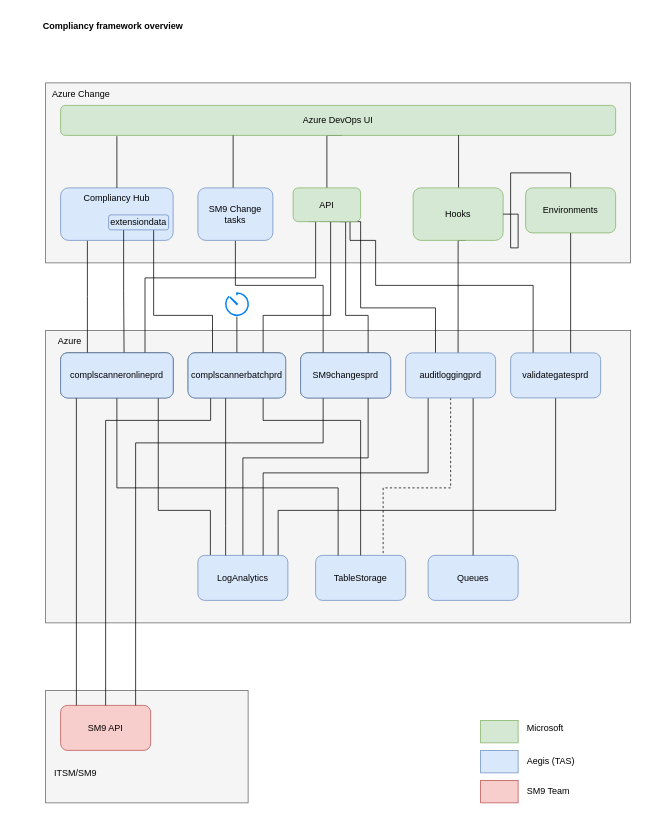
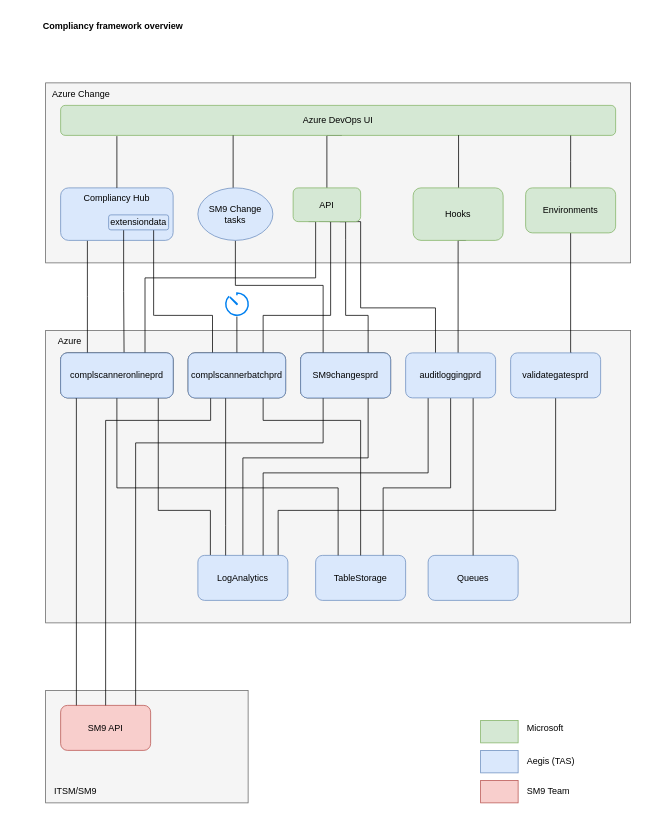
  <mxCell id="0" />
  <mxCell id="1" parent="0" />
  <mxCell id="2" value="" style="rounded=0;whiteSpace=wrap;html=1;fillColor=#f5f5f5;fontColor=#333333;strokeColor=#666666;" parent="1" vertex="1"><mxGeometry x="60" y="920" width="270" height="150" as="geometry" /></mxCell>
  <mxCell id="3" value="" style="rounded=0;whiteSpace=wrap;html=1;fillColor=#f5f5f5;fontColor=#333333;strokeColor=#666666;" parent="1" vertex="1"><mxGeometry x="60" y="440" width="780" height="390" as="geometry" /></mxCell>
  <mxCell id="4" value="" style="rounded=0;whiteSpace=wrap;html=1;fillColor=#f5f5f5;fontColor=#333333;strokeColor=#666666;" parent="1" vertex="1"><mxGeometry x="60" y="110" width="780" height="240" as="geometry" /></mxCell>
  <mxCell id="5" style="edgeStyle=orthogonalEdgeStyle;rounded=0;orthogonalLoop=1;jettySize=auto;html=1;entryX=0.238;entryY=0.011;entryDx=0;entryDy=0;entryPerimeter=0;endArrow=none;endFill=0;" parent="1" source="6" target="23" edge="1"><mxGeometry relative="1" as="geometry"><Array as="points"><mxPoint x="116" y="395" /></Array><mxPoint x="154" y="470" as="targetPoint" /></mxGeometry></mxCell>
  <mxCell id="6" value="Compliancy Hub" style="rounded=1;whiteSpace=wrap;html=1;verticalAlign=top;fillColor=#dae8fc;strokeColor=#6c8ebf;" parent="1" vertex="1"><mxGeometry x="80" y="250" width="150" height="70" as="geometry" /></mxCell>
  <mxCell id="7" style="edgeStyle=orthogonalEdgeStyle;rounded=0;orthogonalLoop=1;jettySize=auto;html=1;entryX=0.5;entryY=0;entryDx=0;entryDy=0;endArrow=none;endFill=0;" parent="1" target="6" edge="1"><mxGeometry relative="1" as="geometry"><mxPoint x="155" y="181" as="sourcePoint" /><Array as="points"><mxPoint x="155" y="181" /></Array></mxGeometry></mxCell>
  <mxCell id="8" style="edgeStyle=orthogonalEdgeStyle;rounded=0;orthogonalLoop=1;jettySize=auto;html=1;entryX=0.5;entryY=0;entryDx=0;entryDy=0;fontSize=12;endArrow=none;endFill=0;" parent="1" target="52" edge="1"><mxGeometry relative="1" as="geometry"><mxPoint x="455" y="180" as="sourcePoint" /><Array as="points"><mxPoint x="455" y="180" /></Array></mxGeometry></mxCell>
  <mxCell id="9" value="Azure DevOps UI" style="rounded=1;whiteSpace=wrap;html=1;fillColor=#d5e8d4;strokeColor=#82b366;" parent="1" vertex="1"><mxGeometry x="80" y="140" width="740" height="40" as="geometry" /></mxCell>
  <mxCell id="10" style="edgeStyle=orthogonalEdgeStyle;rounded=0;orthogonalLoop=1;jettySize=auto;html=1;entryX=0.868;entryY=1.004;entryDx=0;entryDy=0;endArrow=none;endFill=0;exitX=0.139;exitY=-0.007;exitDx=0;exitDy=0;entryPerimeter=0;exitPerimeter=0;" parent="1" source="13" target="23" edge="1"><mxGeometry relative="1" as="geometry"><Array as="points"><mxPoint x="280" y="680" /><mxPoint x="210" y="680" /></Array></mxGeometry></mxCell>
  <mxCell id="11" style="edgeStyle=orthogonalEdgeStyle;rounded=0;orthogonalLoop=1;jettySize=auto;html=1;entryX=0.75;entryY=1;entryDx=0;entryDy=0;fontSize=8;endArrow=none;endFill=0;exitX=0.5;exitY=0;exitDx=0;exitDy=0;" parent="1" source="13" target="26" edge="1"><mxGeometry relative="1" as="geometry"><Array as="points"><mxPoint x="323" y="610" /><mxPoint x="490" y="610" /></Array></mxGeometry></mxCell>
  <mxCell id="12" style="edgeStyle=orthogonalEdgeStyle;rounded=0;orthogonalLoop=1;jettySize=auto;html=1;exitX=0.892;exitY=-0.004;exitDx=0;exitDy=0;entryX=0.5;entryY=1;entryDx=0;entryDy=0;fontSize=8;endArrow=none;endFill=0;exitPerimeter=0;" parent="1" source="13" target="29" edge="1"><mxGeometry relative="1" as="geometry"><Array as="points"><mxPoint x="370" y="680" /><mxPoint x="740" y="680" /></Array></mxGeometry></mxCell>
  <mxCell id="13" value="LogAnalytics" style="rounded=1;whiteSpace=wrap;html=1;fillColor=#dae8fc;strokeColor=#6c8ebf;" parent="1" vertex="1"><mxGeometry x="263" y="740" width="120" height="60" as="geometry" /></mxCell>
  <mxCell id="14" value="TableStorage" style="rounded=1;whiteSpace=wrap;html=1;fillColor=#dae8fc;strokeColor=#6c8ebf;" parent="1" vertex="1"><mxGeometry x="420" y="740" width="120" height="60" as="geometry" /></mxCell>
  <mxCell id="15" value="Queues" style="rounded=1;whiteSpace=wrap;html=1;fillColor=#dae8fc;strokeColor=#6c8ebf;" parent="1" vertex="1"><mxGeometry x="570" y="740" width="120" height="60" as="geometry" /></mxCell>
  <mxCell id="16" style="edgeStyle=orthogonalEdgeStyle;rounded=0;orthogonalLoop=1;jettySize=auto;html=1;endArrow=none;endFill=0;" parent="1" source="18" edge="1"><mxGeometry relative="1" as="geometry"><mxPoint x="310" y="180" as="targetPoint" /><Array as="points"><mxPoint x="310" y="180" /></Array></mxGeometry></mxCell>
  <mxCell id="17" style="edgeStyle=orthogonalEdgeStyle;rounded=0;orthogonalLoop=1;jettySize=auto;html=1;entryX=0.25;entryY=0;entryDx=0;entryDy=0;endArrow=none;endFill=0;exitX=0.5;exitY=1;exitDx=0;exitDy=0;" parent="1" source="18" target="26" edge="1"><mxGeometry relative="1" as="geometry"><Array as="points"><mxPoint x="313" y="380" /><mxPoint x="430" y="380" /></Array></mxGeometry></mxCell>
- <mxCell id="18" value="SM9 Change tasks" style="rounded=1;whiteSpace=wrap;html=1;fillColor=#dae8fc;strokeColor=#6c8ebf;" parent="1" vertex="1"><mxGeometry x="263" y="250" width="100" height="70" as="geometry" /></mxCell>
+ <mxCell id="18" value="SM9 Change tasks" style="ellipse;whiteSpace=wrap;html=1;fillColor=#dae8fc;strokeColor=#6c8ebf;" parent="1" vertex="1"><mxGeometry x="263" y="250" width="100" height="70" as="geometry" /></mxCell>
  <mxCell id="19" value="SM9 API" style="rounded=1;whiteSpace=wrap;html=1;fillColor=#f8cecc;strokeColor=#b85450;" parent="1" vertex="1"><mxGeometry x="80" y="940" width="120" height="60" as="geometry" /></mxCell>
  <mxCell id="20" style="edgeStyle=orthogonalEdgeStyle;rounded=0;orthogonalLoop=1;jettySize=auto;html=1;endArrow=none;endFill=0;exitX=0.133;exitY=1;exitDx=0;exitDy=0;exitPerimeter=0;" parent="1" source="23" edge="1"><mxGeometry relative="1" as="geometry"><mxPoint x="150" y="540" as="sourcePoint" /><mxPoint x="101" y="940" as="targetPoint" /><Array as="points"><mxPoint x="101" y="530" /></Array></mxGeometry></mxCell>
  <mxCell id="21" style="edgeStyle=orthogonalEdgeStyle;rounded=0;orthogonalLoop=1;jettySize=auto;html=1;exitX=0.5;exitY=1;exitDx=0;exitDy=0;entryX=0.25;entryY=0;entryDx=0;entryDy=0;endArrow=none;endFill=0;" parent="1" source="23" target="14" edge="1"><mxGeometry relative="1" as="geometry"><Array as="points"><mxPoint x="155" y="650" /><mxPoint x="450" y="650" /></Array></mxGeometry></mxCell>
  <mxCell id="22" style="edgeStyle=orthogonalEdgeStyle;rounded=0;orthogonalLoop=1;jettySize=auto;html=1;exitX=0.75;exitY=0;exitDx=0;exitDy=0;entryX=0.229;entryY=0.998;entryDx=0;entryDy=0;fontSize=12;endArrow=none;endFill=0;entryPerimeter=0;" parent="1" source="23" target="52" edge="1"><mxGeometry relative="1" as="geometry"><Array as="points"><mxPoint x="192" y="370" /><mxPoint x="420" y="370" /></Array></mxGeometry></mxCell>
  <mxCell id="23" value="complscanneronlineprd" style="rounded=1;whiteSpace=wrap;html=1;" parent="1" vertex="1"><mxGeometry x="80" y="470" width="150" height="60" as="geometry" /></mxCell>
  <mxCell id="24" style="edgeStyle=orthogonalEdgeStyle;rounded=0;orthogonalLoop=1;jettySize=auto;html=1;endArrow=none;endFill=0;exitX=0.25;exitY=1;exitDx=0;exitDy=0;" parent="1" source="26" edge="1"><mxGeometry relative="1" as="geometry"><mxPoint x="180" y="940" as="targetPoint" /><Array as="points"><mxPoint x="430" y="590" /><mxPoint x="180" y="590" /></Array></mxGeometry></mxCell>
  <mxCell id="25" style="edgeStyle=orthogonalEdgeStyle;rounded=0;orthogonalLoop=1;jettySize=auto;html=1;exitX=0.75;exitY=0;exitDx=0;exitDy=0;entryX=0.54;entryY=1;entryDx=0;entryDy=0;fontSize=12;endArrow=none;endFill=0;entryPerimeter=0;" parent="1" source="26" target="52" edge="1"><mxGeometry relative="1" as="geometry"><Array as="points"><mxPoint x="490" y="420" /><mxPoint x="460" y="420" /><mxPoint x="460" y="319" /><mxPoint x="460" y="319" /></Array></mxGeometry></mxCell>
  <mxCell id="26" value="SM9changesprd" style="rounded=1;whiteSpace=wrap;html=1;" parent="1" vertex="1"><mxGeometry x="400" y="470" width="120" height="60" as="geometry" /></mxCell>
  <mxCell id="27" style="edgeStyle=orthogonalEdgeStyle;rounded=0;orthogonalLoop=1;jettySize=auto;html=1;exitX=0.675;exitY=-0.002;exitDx=0;exitDy=0;entryX=0.5;entryY=1;entryDx=0;entryDy=0;fontSize=12;endArrow=none;endFill=0;exitPerimeter=0;" parent="1" source="29" target="54" edge="1"><mxGeometry relative="1" as="geometry"><Array as="points"><mxPoint x="760" y="470" /></Array></mxGeometry></mxCell>
- <mxCell id="28" style="edgeStyle=orthogonalEdgeStyle;rounded=0;orthogonalLoop=1;jettySize=auto;html=1;exitX=0.25;exitY=0;exitDx=0;exitDy=0;entryX=0.843;entryY=0.997;entryDx=0;entryDy=0;entryPerimeter=0;endArrow=none;endFill=0;" edge="1" parent="1" source="29" target="52"><mxGeometry relative="1" as="geometry"><Array as="points"><mxPoint x="710" y="380" /><mxPoint x="500" y="380" /><mxPoint x="500" y="320" /></Array></mxGeometry></mxCell>
  <mxCell id="29" value="validategatesprd" style="rounded=1;whiteSpace=wrap;html=1;fillColor=#dae8fc;strokeColor=#6c8ebf;" parent="1" vertex="1"><mxGeometry x="680" y="470" width="120" height="60" as="geometry" /></mxCell>
  <mxCell id="30" style="edgeStyle=orthogonalEdgeStyle;rounded=0;orthogonalLoop=1;jettySize=auto;html=1;entryX=0.5;entryY=1;entryDx=0;entryDy=0;endArrow=none;endFill=0;exitX=0.583;exitY=0;exitDx=0;exitDy=0;exitPerimeter=0;" parent="1" source="35" target="45" edge="1"><mxGeometry relative="1" as="geometry"><Array as="points"><mxPoint x="610" y="470" /><mxPoint x="610" y="315" /><mxPoint x="620" y="315" /><mxPoint x="620" y="320" /></Array></mxGeometry></mxCell>
- <mxCell id="31" style="edgeStyle=orthogonalEdgeStyle;rounded=0;orthogonalLoop=1;jettySize=auto;html=1;fontSize=8;endArrow=none;endFill=0;entryX=0.75;entryY=0;entryDx=0;entryDy=0;dashed=1;" parent="1" source="35" target="14" edge="1"><mxGeometry relative="1" as="geometry"><mxPoint x="520" y="740" as="targetPoint" /><Array as="points"><mxPoint x="600" y="650" /><mxPoint x="510" y="650" /></Array></mxGeometry></mxCell>
+ <mxCell id="31" style="edgeStyle=orthogonalEdgeStyle;rounded=0;orthogonalLoop=1;jettySize=auto;html=1;fontSize=8;endArrow=none;endFill=0;entryX=0.75;entryY=0;entryDx=0;entryDy=0;" parent="1" source="35" target="14" edge="1"><mxGeometry relative="1" as="geometry"><mxPoint x="520" y="740" as="targetPoint" /><Array as="points"><mxPoint x="600" y="650" /><mxPoint x="510" y="650" /></Array></mxGeometry></mxCell>
  <mxCell id="32" style="edgeStyle=orthogonalEdgeStyle;rounded=0;orthogonalLoop=1;jettySize=auto;html=1;exitX=0.25;exitY=1;exitDx=0;exitDy=0;fontSize=8;endArrow=none;endFill=0;" parent="1" source="35" edge="1"><mxGeometry relative="1" as="geometry"><mxPoint x="350" y="740" as="targetPoint" /><Array as="points"><mxPoint x="570" y="630" /><mxPoint x="350" y="630" /></Array></mxGeometry></mxCell>
  <mxCell id="33" style="edgeStyle=orthogonalEdgeStyle;rounded=0;orthogonalLoop=1;jettySize=auto;html=1;exitX=0.75;exitY=1;exitDx=0;exitDy=0;fontSize=8;endArrow=none;endFill=0;entryX=0.5;entryY=0;entryDx=0;entryDy=0;" parent="1" source="35" target="15" edge="1"><mxGeometry relative="1" as="geometry"><mxPoint x="620" y="740" as="targetPoint" /><Array as="points"><mxPoint x="630" y="740" /></Array></mxGeometry></mxCell>
  <mxCell id="34" style="edgeStyle=orthogonalEdgeStyle;rounded=0;orthogonalLoop=1;jettySize=auto;html=1;exitX=0.332;exitY=0.001;exitDx=0;exitDy=0;entryX=0.692;entryY=1;entryDx=0;entryDy=0;entryPerimeter=0;fontSize=12;endArrow=none;endFill=0;exitPerimeter=0;" parent="1" source="35" target="52" edge="1"><mxGeometry relative="1" as="geometry"><Array as="points"><mxPoint x="580" y="410" /><mxPoint x="480" y="410" /></Array></mxGeometry></mxCell>
  <mxCell id="35" value="auditloggingprd" style="rounded=1;whiteSpace=wrap;html=1;fillColor=#dae8fc;strokeColor=#6c8ebf;" parent="1" vertex="1"><mxGeometry x="540" y="470" width="120" height="60" as="geometry" /></mxCell>
  <mxCell id="36" style="edgeStyle=orthogonalEdgeStyle;rounded=0;orthogonalLoop=1;jettySize=auto;html=1;endArrow=none;endFill=0;entryX=0.5;entryY=0;entryDx=0;entryDy=0;" parent="1" source="40" target="19" edge="1"><mxGeometry relative="1" as="geometry"><Array as="points"><mxPoint x="280" y="560" /><mxPoint x="140" y="560" /></Array><mxPoint x="140" y="870" as="targetPoint" /></mxGeometry></mxCell>
  <mxCell id="37" style="edgeStyle=orthogonalEdgeStyle;rounded=0;orthogonalLoop=1;jettySize=auto;html=1;endArrow=none;endFill=0;" parent="1" source="40" target="13" edge="1"><mxGeometry relative="1" as="geometry"><mxPoint x="317" y="630" as="targetPoint" /><Array as="points"><mxPoint x="300" y="700" /><mxPoint x="300" y="700" /></Array></mxGeometry></mxCell>
  <mxCell id="38" style="edgeStyle=orthogonalEdgeStyle;rounded=0;orthogonalLoop=1;jettySize=auto;html=1;entryX=0.5;entryY=0;entryDx=0;entryDy=0;endArrow=none;endFill=0;" parent="1" source="40" target="14" edge="1"><mxGeometry relative="1" as="geometry"><Array as="points"><mxPoint x="350" y="560" /><mxPoint x="480" y="560" /></Array></mxGeometry></mxCell>
  <mxCell id="39" style="edgeStyle=orthogonalEdgeStyle;rounded=0;orthogonalLoop=1;jettySize=auto;html=1;entryX=0.387;entryY=0.997;entryDx=0;entryDy=0;fontSize=12;endArrow=none;endFill=0;entryPerimeter=0;" parent="1" source="40" target="52" edge="1"><mxGeometry relative="1" as="geometry"><Array as="points"><mxPoint x="350" y="420" /><mxPoint x="440" y="420" /></Array></mxGeometry></mxCell>
  <mxCell id="40" value="complscannerbatchprd" style="rounded=1;whiteSpace=wrap;html=1;" parent="1" vertex="1"><mxGeometry x="250" y="470" width="130" height="60" as="geometry" /></mxCell>
  <mxCell id="41" value="Azure Change" style="text;html=1;strokeColor=none;fillColor=none;align=center;verticalAlign=middle;whiteSpace=wrap;rounded=0;" parent="1" vertex="1"><mxGeometry y="110" width="175" height="30" as="geometry" x="20" /></mxCell>
  <mxCell id="42" value="Azure" style="text;html=1;strokeColor=none;fillColor=none;align=center;verticalAlign=middle;whiteSpace=wrap;rounded=0;" parent="1" vertex="1"><mxGeometry x="60" y="440" width="65" height="30" as="geometry" /></mxCell>
- <mxCell id="43" value="ITSM/SM9" style="text;html=1;strokeColor=none;fillColor=none;align=center;verticalAlign=middle;whiteSpace=wrap;rounded=0;" parent="1" vertex="1"><mxGeometry x="70" y="1015" width="60" height="30" as="geometry" /></mxCell>
+ <mxCell id="43" value="ITSM/SM9" style="text;html=1;strokeColor=none;fillColor=none;align=center;verticalAlign=middle;whiteSpace=wrap;rounded=0;" parent="1" vertex="1"><mxGeometry x="70" y="1040" width="60" height="30" as="geometry" /></mxCell>
  <mxCell id="44" style="edgeStyle=orthogonalEdgeStyle;rounded=0;orthogonalLoop=1;jettySize=auto;html=1;exitX=0.5;exitY=0;exitDx=0;exitDy=0;entryX=0.717;entryY=0.992;entryDx=0;entryDy=0;entryPerimeter=0;fontSize=12;endArrow=none;endFill=0;" parent="1" source="45" target="9" edge="1"><mxGeometry relative="1" as="geometry"><Array as="points"><mxPoint x="610" y="180" /></Array></mxGeometry></mxCell>
  <mxCell id="45" value="Hooks" style="rounded=1;whiteSpace=wrap;html=1;fillColor=#d5e8d4;strokeColor=#82b366;" parent="1" vertex="1"><mxGeometry x="550" y="250" width="120" height="70" as="geometry" /></mxCell>
  <mxCell id="46" value="" style="edgeStyle=orthogonalEdgeStyle;rounded=0;orthogonalLoop=1;jettySize=auto;html=1;endArrow=none;endFill=0;" parent="1" source="47" target="40" edge="1"><mxGeometry relative="1" as="geometry"><Array as="points"><mxPoint x="315" y="420" /><mxPoint x="315" y="420" /></Array></mxGeometry></mxCell>
  <mxCell id="47" value="" style="html=1;verticalLabelPosition=bottom;align=center;labelBackgroundColor=#ffffff;verticalAlign=top;strokeWidth=2;strokeColor=#0080F0;shadow=0;dashed=0;shape=mxgraph.ios7.icons.gauge;" parent="1" vertex="1"><mxGeometry x="298.8" y="390" width="32.4" height="31.5" as="geometry" /></mxCell>
  <mxCell id="48" value="&lt;b&gt;Compliancy framework overview&lt;/b&gt;" style="text;html=1;strokeColor=none;fillColor=none;align=center;verticalAlign=middle;whiteSpace=wrap;rounded=0;" parent="1" vertex="1"><mxGeometry x="50" y="20" width="200" height="30" as="geometry" /></mxCell>
  <mxCell id="49" style="edgeStyle=orthogonalEdgeStyle;rounded=0;orthogonalLoop=1;jettySize=auto;html=1;exitX=0.25;exitY=1;exitDx=0;exitDy=0;fontSize=8;endArrow=none;endFill=0;entryX=0.564;entryY=-0.006;entryDx=0;entryDy=0;entryPerimeter=0;" parent="1" source="51" target="23" edge="1"><mxGeometry relative="1" as="geometry"><mxPoint x="165" y="430" as="targetPoint" /></mxGeometry></mxCell>
  <mxCell id="50" style="edgeStyle=orthogonalEdgeStyle;rounded=0;orthogonalLoop=1;jettySize=auto;html=1;exitX=0.75;exitY=1;exitDx=0;exitDy=0;fontSize=8;endArrow=none;endFill=0;entryX=0.25;entryY=0;entryDx=0;entryDy=0;" parent="1" source="51" target="40" edge="1"><mxGeometry relative="1" as="geometry"><mxPoint x="250" y="470" as="targetPoint" /><Array as="points"><mxPoint x="205" y="420" /><mxPoint x="283" y="420" /><mxPoint x="283" y="470" /></Array></mxGeometry></mxCell>
  <mxCell id="51" value="extensiondata" style="rounded=1;whiteSpace=wrap;html=1;fillColor=#dae8fc;strokeColor=#6c8ebf;" parent="1" vertex="1"><mxGeometry x="144" y="286" width="80" height="20" as="geometry" /></mxCell>
  <mxCell id="52" value="API" style="rounded=1;whiteSpace=wrap;html=1;fontSize=12;fillColor=#d5e8d4;strokeColor=#82b366;" parent="1" vertex="1"><mxGeometry x="390" y="250" width="90" height="45" as="geometry" /></mxCell>
- <mxCell id="53" style="edgeStyle=orthogonalEdgeStyle;rounded=0;orthogonalLoop=1;jettySize=auto;html=1;exitX=0.5;exitY=0;exitDx=0;exitDy=0;fontSize=12;endArrow=none;endFill=0;" parent="1" source="54" target="45" edge="1"><mxGeometry relative="1" as="geometry" /></mxCell>
+ <mxCell id="53" style="edgeStyle=orthogonalEdgeStyle;rounded=0;orthogonalLoop=1;jettySize=auto;html=1;exitX=0.5;exitY=0;exitDx=0;exitDy=0;entryX=0.919;entryY=1.004;entryDx=0;entryDy=0;entryPerimeter=0;fontSize=12;endArrow=none;endFill=0;" parent="1" source="54" target="9" edge="1"><mxGeometry relative="1" as="geometry" /></mxCell>
  <mxCell id="54" value="Environments" style="rounded=1;whiteSpace=wrap;html=1;fontSize=12;fillColor=#d5e8d4;strokeColor=#82b366;" parent="1" vertex="1"><mxGeometry x="700" y="250" width="120" height="60" as="geometry" /></mxCell>
  <mxCell id="55" value="complscanneronlineprd" style="rounded=1;whiteSpace=wrap;html=1;fillColor=#dae8fc;strokeColor=#6c8ebf;" parent="1" vertex="1"><mxGeometry x="80" y="470" width="150" height="60" as="geometry" /></mxCell>
  <mxCell id="56" value="complscannerbatchprd" style="rounded=1;whiteSpace=wrap;html=1;fillColor=#dae8fc;strokeColor=#6c8ebf;" parent="1" vertex="1"><mxGeometry x="250" y="470" width="130" height="60" as="geometry" /></mxCell>
  <mxCell id="57" value="SM9changesprd" style="rounded=1;whiteSpace=wrap;html=1;fillColor=#dae8fc;strokeColor=#6c8ebf;" parent="1" vertex="1"><mxGeometry x="400" y="470" width="120" height="60" as="geometry" /></mxCell>
  <mxCell id="58" value="" style="group" parent="1" vertex="1" connectable="0"><mxGeometry x="640" y="955" width="195" height="115" as="geometry" /></mxCell>
  <mxCell id="59" value="" style="rounded=0;whiteSpace=wrap;html=1;fontSize=12;fillColor=#d5e8d4;strokeColor=#82b366;" parent="58" vertex="1"><mxGeometry y="5" width="50" height="30" as="geometry" /></mxCell>
  <mxCell id="60" value="" style="rounded=0;whiteSpace=wrap;html=1;fontSize=12;fillColor=#dae8fc;strokeColor=#6c8ebf;" parent="58" vertex="1"><mxGeometry y="45" width="50" height="30" as="geometry" /></mxCell>
  <mxCell id="61" value="&lt;font style=&quot;font-size: 12px&quot;&gt;Microsoft&lt;/font&gt;" style="text;html=1;strokeColor=none;fillColor=none;align=left;verticalAlign=middle;whiteSpace=wrap;rounded=0;fontSize=12;" parent="58" vertex="1"><mxGeometry x="60" width="135" height="30" as="geometry" /></mxCell>
  <mxCell id="62" value="&lt;font style=&quot;font-size: 12px&quot;&gt;Aegis (TAS)&lt;/font&gt;" style="text;html=1;strokeColor=none;fillColor=none;align=left;verticalAlign=middle;whiteSpace=wrap;rounded=0;fontSize=12;" parent="58" vertex="1"><mxGeometry x="60" y="45" width="125" height="30" as="geometry" /></mxCell>
  <mxCell id="63" value="" style="rounded=0;whiteSpace=wrap;html=1;fontSize=12;fillColor=#f8cecc;strokeColor=#b85450;" parent="58" vertex="1"><mxGeometry y="85" width="50" height="30" as="geometry" /></mxCell>
  <mxCell id="64" value="&lt;font style=&quot;font-size: 12px&quot;&gt;SM9 Team&lt;/font&gt;" style="text;html=1;strokeColor=none;fillColor=none;align=left;verticalAlign=middle;whiteSpace=wrap;rounded=0;fontSize=12;" parent="58" vertex="1"><mxGeometry x="60" y="85" width="125" height="30" as="geometry" /></mxCell>
